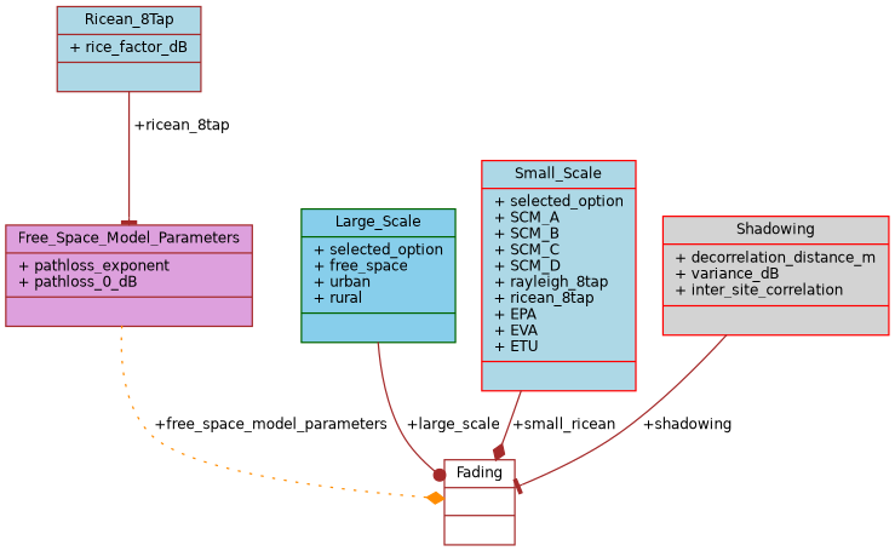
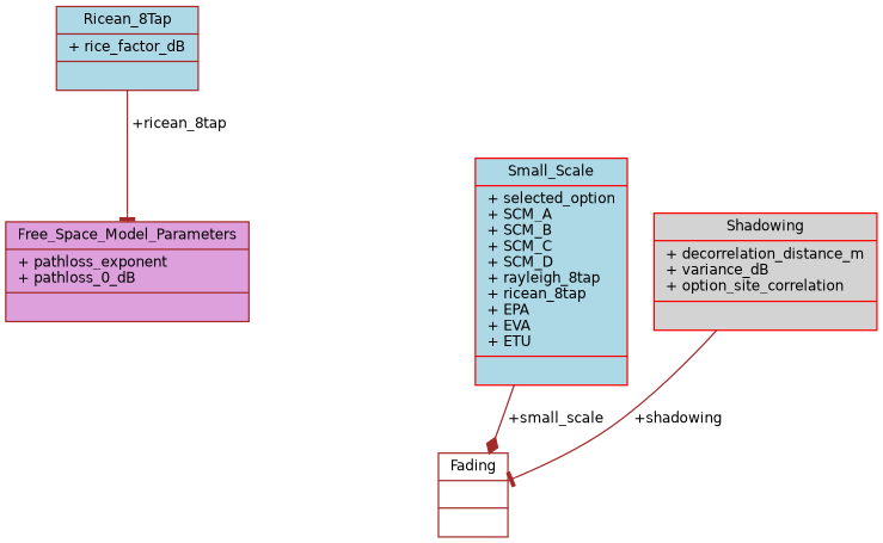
  digraph {
    node [color=brown fillcolor=lightblue fontname=Helvetica fontsize=10 shape=record style=filled]
    edge [arrowhead=tee color=brown fontname=Helvetica fontsize=10 labelfontname=Helvetica labelfontsize=10 style=solid]
    n1 [fillcolor=white fontcolor=black height=0.2 label="{Fading\n||}" width=0.4]
    n2 [height=0.2 label="{Ricean_8Tap\n|+ rice_factor_dB\l|}" width=0.4]
    n3 [fillcolor=plum height=0.2 label="{Free_Space_Model_Parameters\n|+ pathloss_exponent\l+ pathloss_0_dB\l|}" width=0.4]
-   n4 [color=darkgreen fillcolor=skyblue height=0.2 label="{Large_Scale\n|+ selected_option\l+ free_space\l+ urban\l+ rural\l|}" width=0.4]
    n5 [color=red height=0.2 label="{Small_Scale\n|+ selected_option\l+ SCM_A\l+ SCM_B\l+ SCM_C\l+ SCM_D\l+ rayleigh_8tap\l+ ricean_8tap\l+ EPA\l+ EVA\l+ ETU\l|}" width=0.4]
-   n6 [color=red fillcolor=lightgrey height=0.2 label="{Shadowing\n|+ decorrelation_distance_m\l+ variance_dB\l+ inter_site_correlation\l|}" width=0.4]
+   n6 [color=red fillcolor=lightgrey height=0.2 label="{Shadowing\n|+ decorrelation_distance_m\l+ variance_dB\l+ option_site_correlation\l|}" width=0.4]
    n2 -> n3 [label=" +ricean_8tap"]
-   n3 -> n1 [arrowhead=diamond color=darkorange label=" +free_space_model_parameters" style=dotted]
-   n4 -> n1 [arrowhead=dot label=" +large_scale"]
-   n5 -> n1 [arrowhead=diamond label=" +small_ricean"]
+   n5 -> n1 [arrowhead=diamond label=" +small_scale"]
    n6 -> n1 [label=" +shadowing"]
  }
